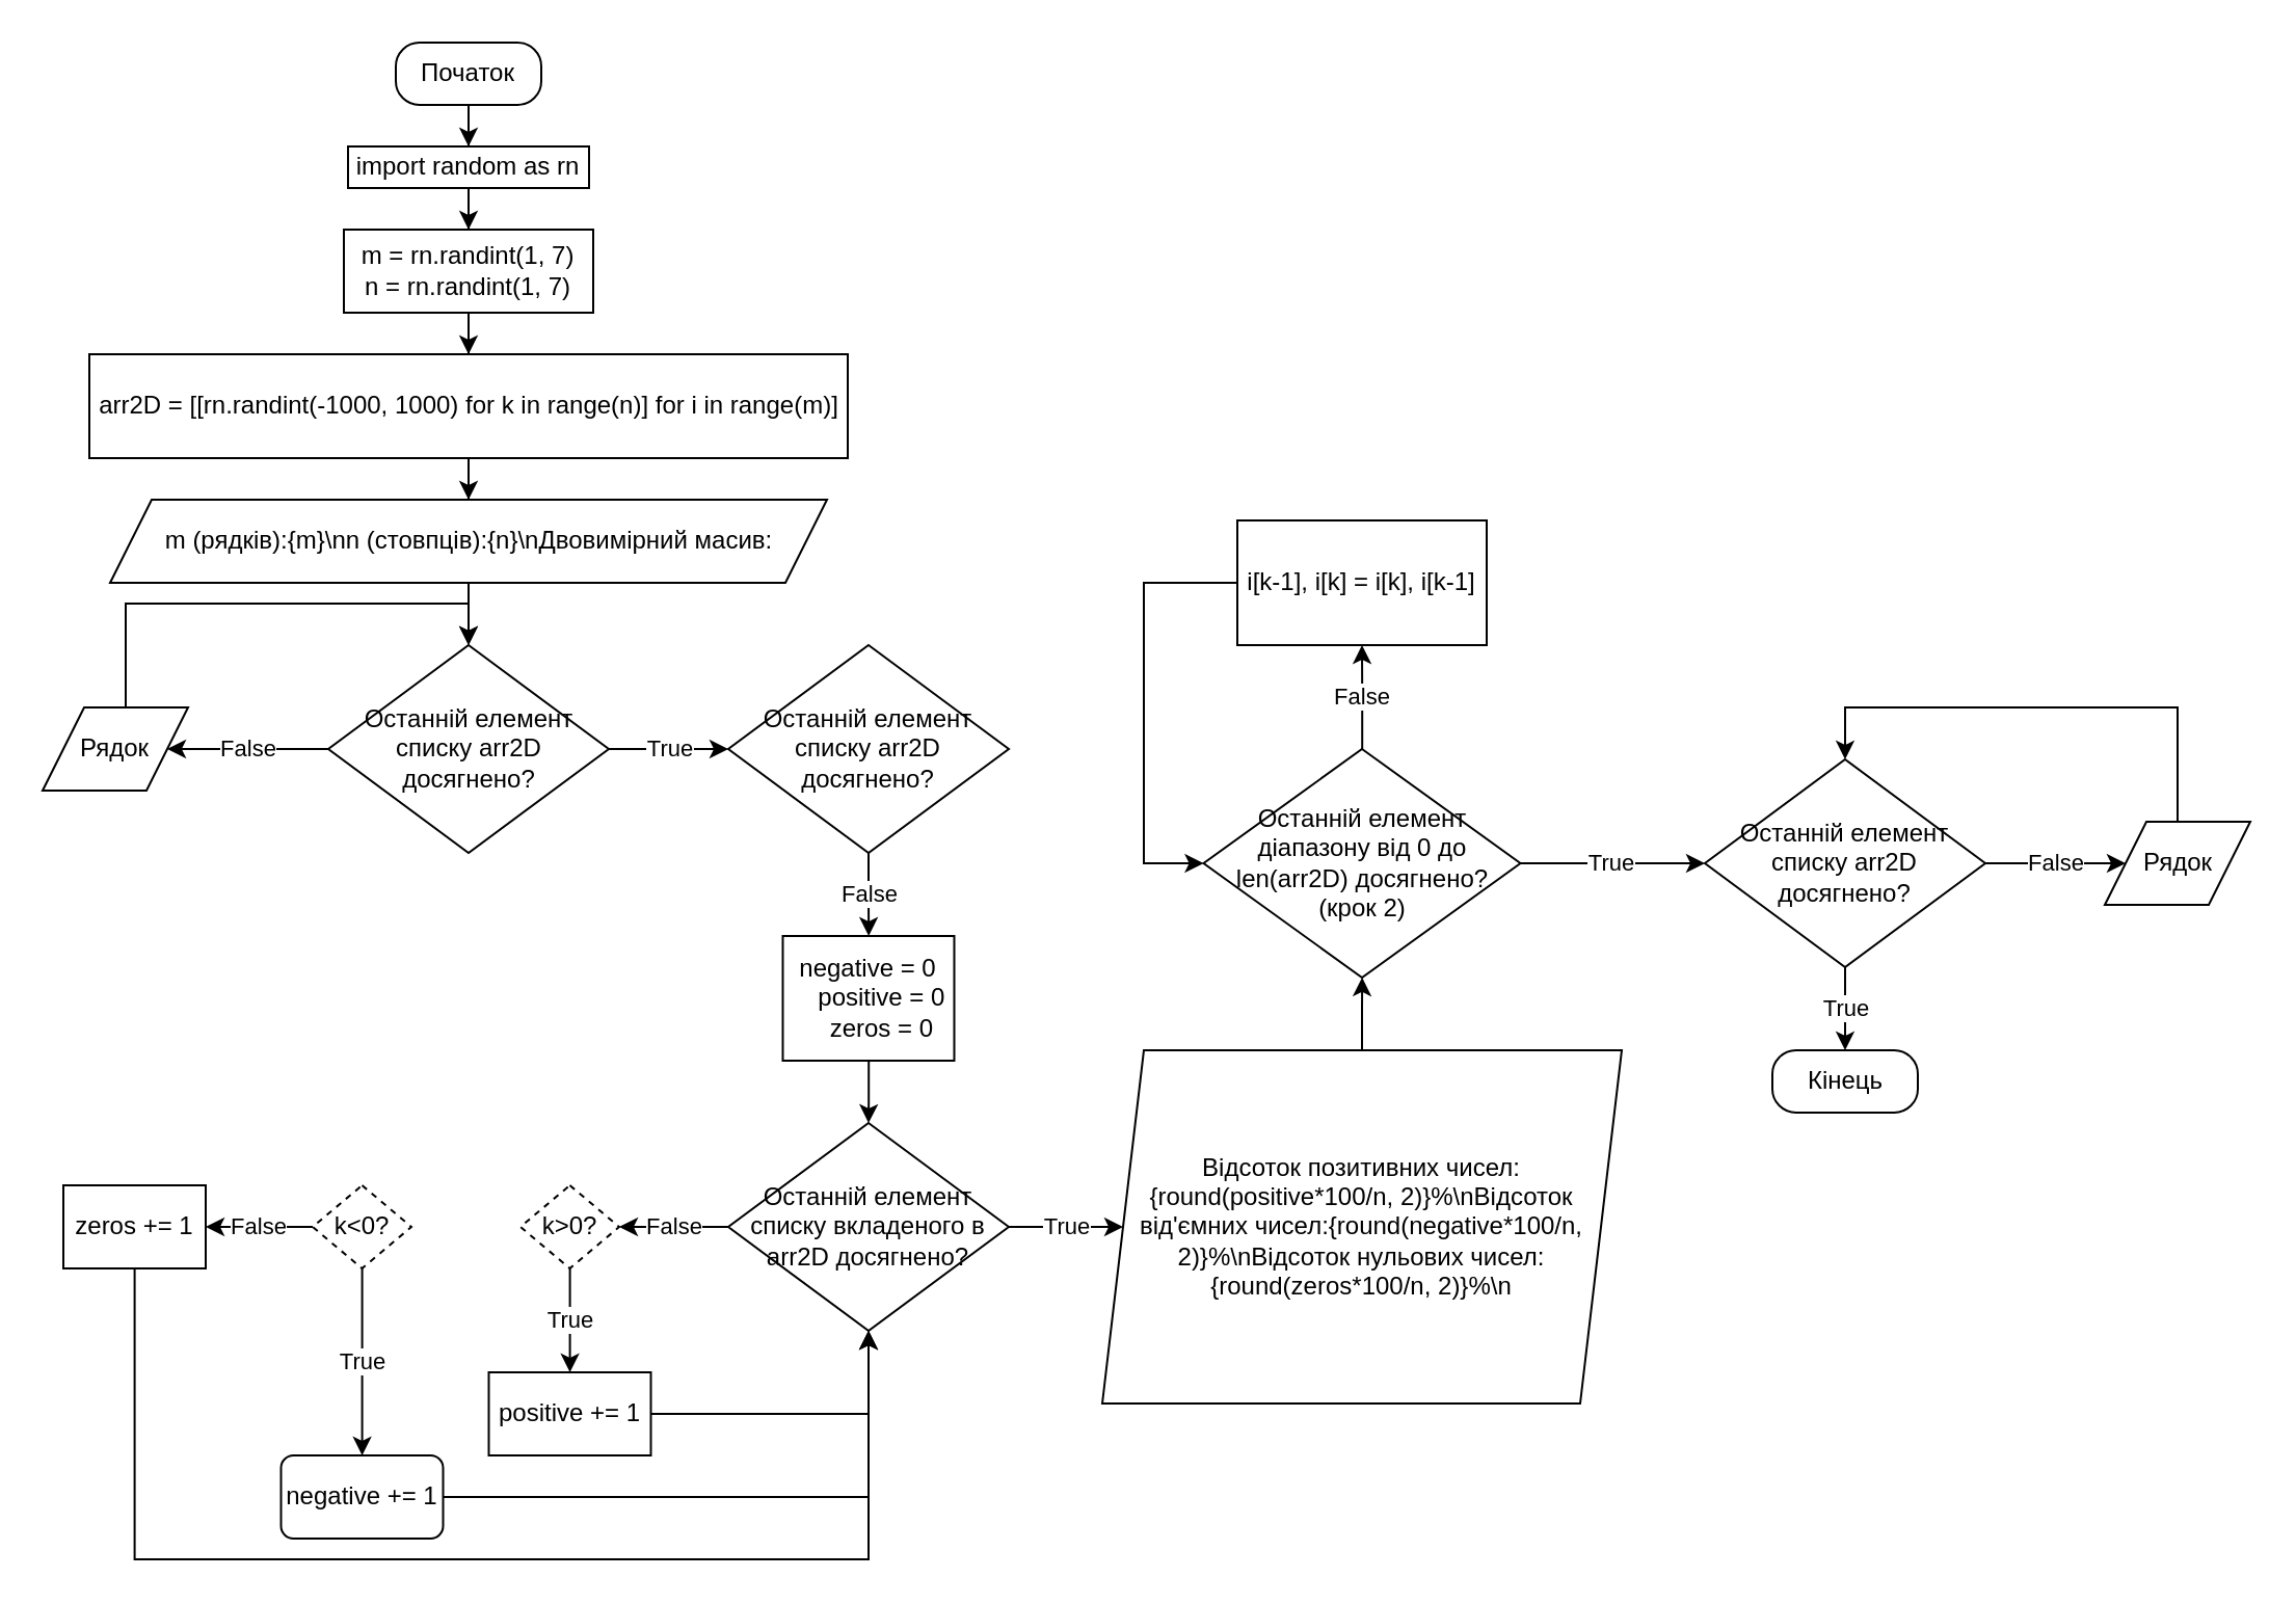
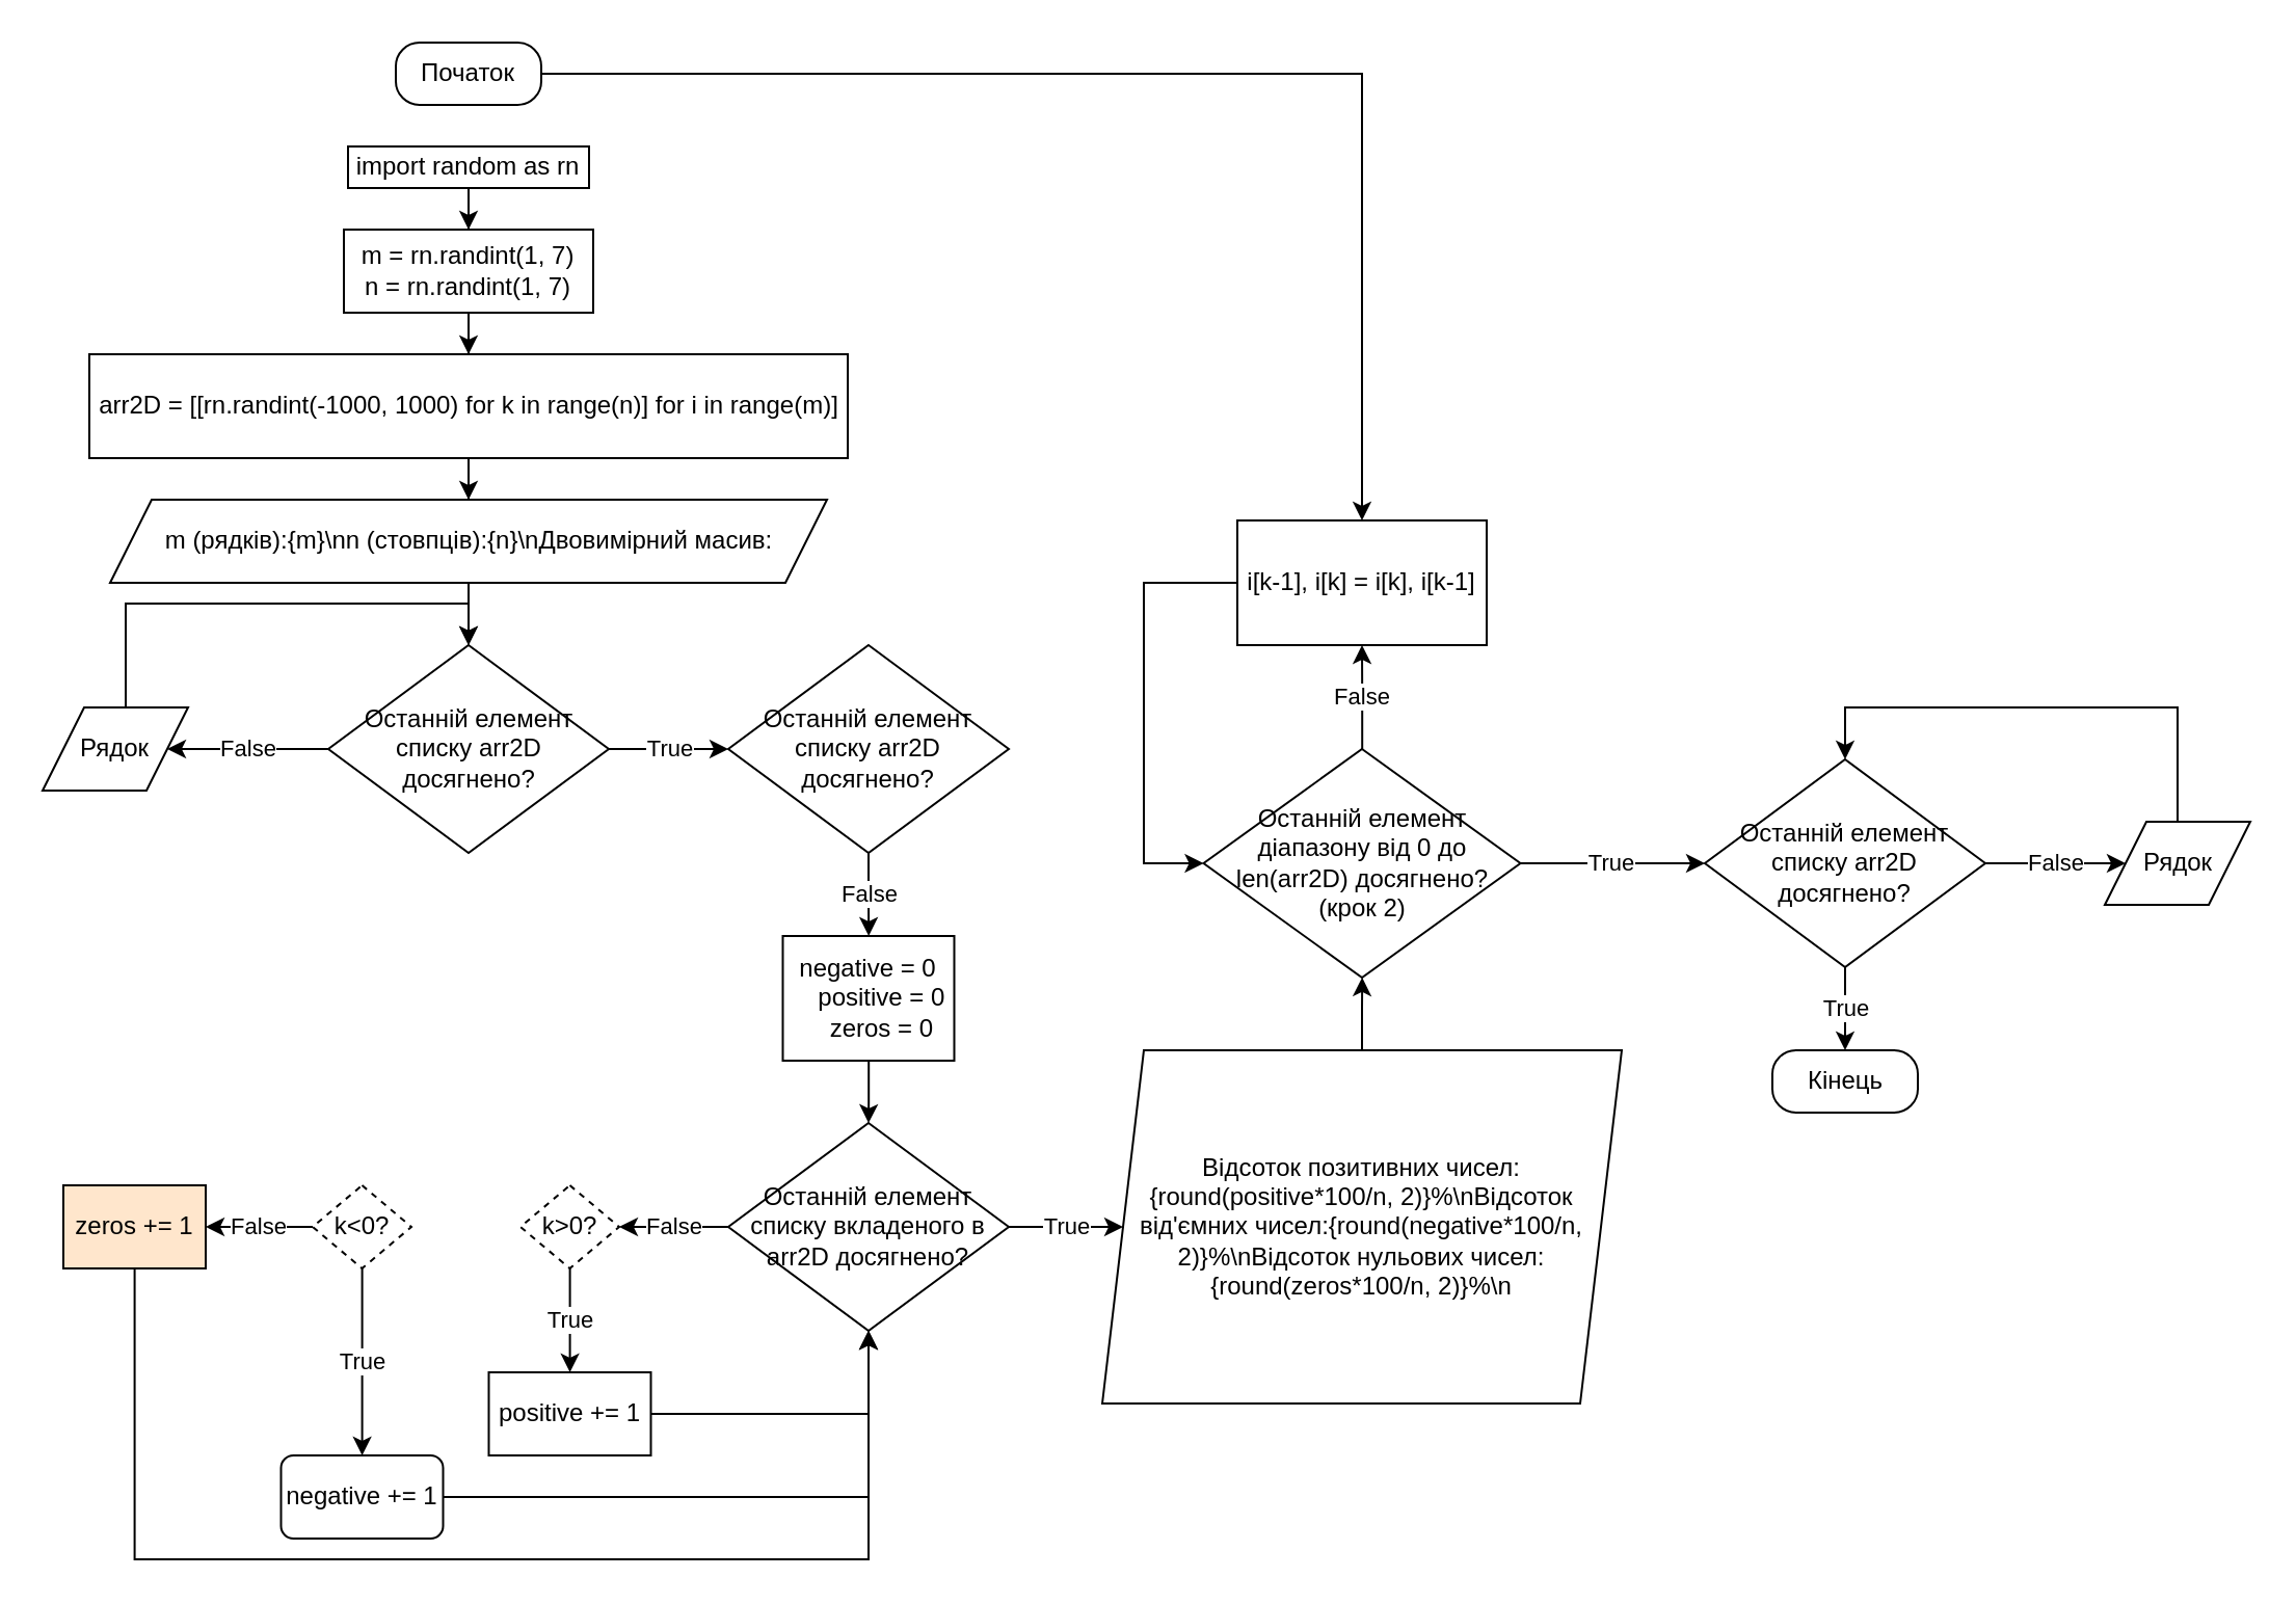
  <mxCell id="0" />
  <mxCell id="1" parent="0" />
- <mxCell id="2" value="" style="edgeStyle=orthogonalEdgeStyle;rounded=0;orthogonalLoop=1;jettySize=auto;html=1;" edge="1" parent="1" source="3" target="5"><mxGeometry relative="1" as="geometry" /></mxCell>
+ <mxCell id="2" value="" style="edgeStyle=orthogonalEdgeStyle;rounded=0;orthogonalLoop=1;jettySize=auto;html=1;" edge="1" parent="1" source="3" target="41"><mxGeometry relative="1" as="geometry" /></mxCell>
  <mxCell id="3" value="Початок" style="rounded=1;whiteSpace=wrap;html=1;arcSize=38;" vertex="1" parent="1"><mxGeometry x="190" y="20" width="70" height="30" as="geometry" /></mxCell>
  <mxCell id="4" value="" style="edgeStyle=orthogonalEdgeStyle;rounded=0;orthogonalLoop=1;jettySize=auto;html=1;" edge="1" parent="1" source="5" target="7"><mxGeometry relative="1" as="geometry" /></mxCell>
  <mxCell id="5" value="import random as rn" style="rounded=0;whiteSpace=wrap;html=1;" vertex="1" parent="1"><mxGeometry x="167" y="70" width="116" height="20" as="geometry" /></mxCell>
  <mxCell id="6" value="" style="edgeStyle=orthogonalEdgeStyle;rounded=0;orthogonalLoop=1;jettySize=auto;html=1;" edge="1" parent="1" source="7" target="9"><mxGeometry relative="1" as="geometry" /></mxCell>
  <mxCell id="7" value="m = rn.randint(1, 7)&#10;n = rn.randint(1, 7)" style="rounded=0;whiteSpace=wrap;html=1;" vertex="1" parent="1"><mxGeometry x="165" y="110" width="120" height="40" as="geometry" /></mxCell>
  <mxCell id="8" style="edgeStyle=orthogonalEdgeStyle;rounded=0;orthogonalLoop=1;jettySize=auto;html=1;" edge="1" parent="1" source="9" target="11"><mxGeometry relative="1" as="geometry"><mxPoint x="225" y="250" as="targetPoint" /></mxGeometry></mxCell>
  <mxCell id="9" value="arr2D = [[rn.randint(-1000, 1000) for k in range(n)] for i in range(m)]" style="whiteSpace=wrap;html=1;rounded=0;" vertex="1" parent="1"><mxGeometry x="42.5" y="170" width="365" height="50" as="geometry" /></mxCell>
  <mxCell id="10" style="edgeStyle=orthogonalEdgeStyle;rounded=0;orthogonalLoop=1;jettySize=auto;html=1;" edge="1" parent="1" source="11" target="14"><mxGeometry relative="1" as="geometry"><mxPoint x="225" y="310" as="targetPoint" /></mxGeometry></mxCell>
  <mxCell id="11" value="m (рядків):{m}\nn (стовпців):{n}\nДвовимірний масив:" style="shape=parallelogram;perimeter=parallelogramPerimeter;whiteSpace=wrap;html=1;fixedSize=1;" vertex="1" parent="1"><mxGeometry x="52.5" y="240" width="345" height="40" as="geometry" /></mxCell>
  <mxCell id="12" value="False" style="edgeStyle=orthogonalEdgeStyle;rounded=0;orthogonalLoop=1;jettySize=auto;html=1;entryX=1;entryY=0.5;entryDx=0;entryDy=0;" edge="1" parent="1" source="14" target="16"><mxGeometry relative="1" as="geometry"><mxPoint x="92.5" y="360" as="targetPoint" /></mxGeometry></mxCell>
  <mxCell id="13" value="True" style="edgeStyle=orthogonalEdgeStyle;rounded=0;orthogonalLoop=1;jettySize=auto;html=1;entryX=0;entryY=0.5;entryDx=0;entryDy=0;" edge="1" parent="1" source="14" target="18"><mxGeometry relative="1" as="geometry"><mxPoint x="340" y="360" as="targetPoint" /></mxGeometry></mxCell>
  <mxCell id="14" value="Останній елемент списку arr2D досягнено?" style="rhombus;whiteSpace=wrap;html=1;" vertex="1" parent="1"><mxGeometry x="157.5" y="310" width="135" height="100" as="geometry" /></mxCell>
  <mxCell id="15" style="edgeStyle=orthogonalEdgeStyle;rounded=0;orthogonalLoop=1;jettySize=auto;html=1;entryX=0.5;entryY=0;entryDx=0;entryDy=0;" edge="1" parent="1" source="16" target="14"><mxGeometry relative="1" as="geometry"><Array as="points"><mxPoint x="60" y="290" /><mxPoint x="225" y="290" /></Array></mxGeometry></mxCell>
  <mxCell id="16" value="Рядок" style="shape=parallelogram;perimeter=parallelogramPerimeter;whiteSpace=wrap;html=1;fixedSize=1;" vertex="1" parent="1"><mxGeometry x="20" y="340" width="70" height="40" as="geometry" /></mxCell>
  <mxCell id="17" value="False" style="edgeStyle=orthogonalEdgeStyle;rounded=0;orthogonalLoop=1;jettySize=auto;html=1;" edge="1" parent="1" source="18" target="20"><mxGeometry relative="1" as="geometry"><mxPoint x="417.5" y="460" as="targetPoint" /></mxGeometry></mxCell>
  <mxCell id="18" value="Останній елемент списку arr2D досягнено?" style="rhombus;whiteSpace=wrap;html=1;" vertex="1" parent="1"><mxGeometry x="350" y="310" width="135" height="100" as="geometry" /></mxCell>
  <mxCell id="19" value="" style="edgeStyle=orthogonalEdgeStyle;rounded=0;orthogonalLoop=1;jettySize=auto;html=1;" edge="1" parent="1" source="20" target="23"><mxGeometry relative="1" as="geometry" /></mxCell>
  <mxCell id="20" value="negative = 0&#10;    positive = 0&#10;    zeros = 0" style="rounded=0;whiteSpace=wrap;html=1;" vertex="1" parent="1"><mxGeometry x="376.25" y="450" width="82.5" height="60" as="geometry" /></mxCell>
  <mxCell id="21" value="False" style="edgeStyle=orthogonalEdgeStyle;rounded=0;orthogonalLoop=1;jettySize=auto;html=1;" edge="1" parent="1" source="23" target="25"><mxGeometry relative="1" as="geometry"><mxPoint x="290" y="590" as="targetPoint" /></mxGeometry></mxCell>
  <mxCell id="22" value="True" style="edgeStyle=orthogonalEdgeStyle;rounded=0;orthogonalLoop=1;jettySize=auto;html=1;" edge="1" parent="1" source="23" target="36"><mxGeometry relative="1" as="geometry"><mxPoint x="530" y="590" as="targetPoint" /></mxGeometry></mxCell>
  <mxCell id="23" value="Останній елемент списку вкладеного в arr2D досягнено?" style="rhombus;whiteSpace=wrap;html=1;" vertex="1" parent="1"><mxGeometry x="350" y="540" width="135" height="100" as="geometry" /></mxCell>
  <mxCell id="24" value="True" style="edgeStyle=orthogonalEdgeStyle;rounded=0;orthogonalLoop=1;jettySize=auto;html=1;" edge="1" parent="1" source="25" target="27"><mxGeometry relative="1" as="geometry"><mxPoint x="274" y="670" as="targetPoint" /></mxGeometry></mxCell>
  <mxCell id="25" value="k&amp;gt;0?" style="rhombus;whiteSpace=wrap;html=1;dashed=1;" vertex="1" parent="1"><mxGeometry x="250" y="570" width="47.5" height="40" as="geometry" /></mxCell>
  <mxCell id="26" style="edgeStyle=orthogonalEdgeStyle;rounded=0;orthogonalLoop=1;jettySize=auto;html=1;entryX=0.5;entryY=1;entryDx=0;entryDy=0;" edge="1" parent="1" source="27" target="23"><mxGeometry relative="1" as="geometry" /></mxCell>
  <mxCell id="27" value="positive += 1" style="rounded=0;whiteSpace=wrap;html=1;" vertex="1" parent="1"><mxGeometry x="234.75" y="660" width="78" height="40" as="geometry" /></mxCell>
  <mxCell id="28" value="False" style="edgeStyle=orthogonalEdgeStyle;rounded=0;orthogonalLoop=1;jettySize=auto;html=1;" edge="1" parent="1" source="30" target="32"><mxGeometry relative="1" as="geometry" /></mxCell>
  <mxCell id="29" value="True" style="edgeStyle=orthogonalEdgeStyle;rounded=0;orthogonalLoop=1;jettySize=auto;html=1;" edge="1" parent="1" source="30" target="34"><mxGeometry relative="1" as="geometry" /></mxCell>
  <mxCell id="30" value="k&amp;lt;0?" style="rhombus;whiteSpace=wrap;html=1;dashed=1;" vertex="1" parent="1"><mxGeometry x="150" y="570" width="47.5" height="40" as="geometry" /></mxCell>
  <mxCell id="31" style="edgeStyle=orthogonalEdgeStyle;rounded=0;orthogonalLoop=1;jettySize=auto;html=1;entryX=0.5;entryY=1;entryDx=0;entryDy=0;" edge="1" parent="1" source="32" target="23"><mxGeometry relative="1" as="geometry"><Array as="points"><mxPoint x="64" y="750" /><mxPoint x="418" y="750" /></Array></mxGeometry></mxCell>
- <mxCell id="32" value="zeros += 1" style="rounded=0;whiteSpace=wrap;html=1;" vertex="1" parent="1"><mxGeometry x="30" y="570" width="68.5" height="40" as="geometry" /></mxCell>
+ <mxCell id="32" value="zeros += 1" style="rounded=0;whiteSpace=wrap;html=1;fillColor=#ffe6cc;" vertex="1" parent="1"><mxGeometry x="30" y="570" width="68.5" height="40" as="geometry" /></mxCell>
  <mxCell id="33" style="edgeStyle=orthogonalEdgeStyle;rounded=0;orthogonalLoop=1;jettySize=auto;html=1;entryX=0.5;entryY=1;entryDx=0;entryDy=0;" edge="1" parent="1" source="34" target="23"><mxGeometry relative="1" as="geometry" /></mxCell>
  <mxCell id="34" value="negative += 1" style="whiteSpace=wrap;html=1;rounded=1;" vertex="1" parent="1"><mxGeometry x="134.75" y="700" width="78" height="40" as="geometry" /></mxCell>
  <mxCell id="35" value="" style="edgeStyle=orthogonalEdgeStyle;rounded=0;orthogonalLoop=1;jettySize=auto;html=1;" edge="1" parent="1" source="36" target="39"><mxGeometry relative="1" as="geometry" /></mxCell>
  <mxCell id="36" value="Відсоток позитивних чисел: {round(positive*100/n, 2)}%\nВідсоток від'ємних чисел:{round(negative*100/n, 2)}%\nВідсоток нульових чисел:{round(zeros*100/n, 2)}%\n" style="shape=parallelogram;perimeter=parallelogramPerimeter;whiteSpace=wrap;html=1;fixedSize=1;" vertex="1" parent="1"><mxGeometry x="530" y="505" width="250" height="170" as="geometry" /></mxCell>
  <mxCell id="37" value="False" style="edgeStyle=orthogonalEdgeStyle;rounded=0;orthogonalLoop=1;jettySize=auto;html=1;" edge="1" parent="1" source="39" target="41"><mxGeometry relative="1" as="geometry"><mxPoint x="540" y="320" as="targetPoint" /></mxGeometry></mxCell>
  <mxCell id="38" value="True" style="edgeStyle=orthogonalEdgeStyle;rounded=0;orthogonalLoop=1;jettySize=auto;html=1;entryX=0;entryY=0.5;entryDx=0;entryDy=0;" edge="1" parent="1" source="39" target="44"><mxGeometry relative="1" as="geometry" /></mxCell>
  <mxCell id="39" value="Останній елемент діапазону від 0 до len(arr2D) досягнено?&lt;div&gt;(крок 2)&lt;/div&gt;" style="rhombus;whiteSpace=wrap;html=1;" vertex="1" parent="1"><mxGeometry x="578.75" y="360" width="152.5" height="110" as="geometry" /></mxCell>
  <mxCell id="40" style="edgeStyle=orthogonalEdgeStyle;rounded=0;orthogonalLoop=1;jettySize=auto;html=1;entryX=0;entryY=0.5;entryDx=0;entryDy=0;" edge="1" parent="1" source="41" target="39"><mxGeometry relative="1" as="geometry"><Array as="points"><mxPoint x="550" y="280" /><mxPoint x="550" y="415" /></Array></mxGeometry></mxCell>
  <mxCell id="41" value="i[k-1], i[k] = i[k], i[k-1]" style="rounded=0;whiteSpace=wrap;html=1;" vertex="1" parent="1"><mxGeometry x="595" y="250" width="120" height="60" as="geometry" /></mxCell>
  <mxCell id="42" value="False" style="edgeStyle=orthogonalEdgeStyle;rounded=0;orthogonalLoop=1;jettySize=auto;html=1;entryX=0;entryY=0.5;entryDx=0;entryDy=0;" edge="1" parent="1" source="44" target="46"><mxGeometry relative="1" as="geometry"><mxPoint x="755" y="420" as="targetPoint" /></mxGeometry></mxCell>
  <mxCell id="43" value="True" style="edgeStyle=orthogonalEdgeStyle;rounded=0;orthogonalLoop=1;jettySize=auto;html=1;entryX=0.5;entryY=0;entryDx=0;entryDy=0;" edge="1" parent="1" source="44" target="47"><mxGeometry x="0.008" relative="1" as="geometry"><mxPoint x="887.5" y="530" as="targetPoint" /><mxPoint as="offset" /></mxGeometry></mxCell>
  <mxCell id="44" value="Останній елемент списку arr2D досягнено?" style="rhombus;whiteSpace=wrap;html=1;" vertex="1" parent="1"><mxGeometry x="820" y="365" width="135" height="100" as="geometry" /></mxCell>
  <mxCell id="45" style="edgeStyle=orthogonalEdgeStyle;rounded=0;orthogonalLoop=1;jettySize=auto;html=1;entryX=0.5;entryY=0;entryDx=0;entryDy=0;" edge="1" parent="1" source="46" target="44"><mxGeometry relative="1" as="geometry"><Array as="points"><mxPoint x="1048" y="340" /><mxPoint x="888" y="340" /></Array></mxGeometry></mxCell>
  <mxCell id="46" value="Рядок" style="shape=parallelogram;perimeter=parallelogramPerimeter;whiteSpace=wrap;html=1;fixedSize=1;" vertex="1" parent="1"><mxGeometry x="1012.5" y="395" width="70" height="40" as="geometry" /></mxCell>
  <mxCell id="47" value="Кінець" style="rounded=1;whiteSpace=wrap;html=1;arcSize=38;" vertex="1" parent="1"><mxGeometry x="852.5" y="505" width="70" height="30" as="geometry" /></mxCell>
